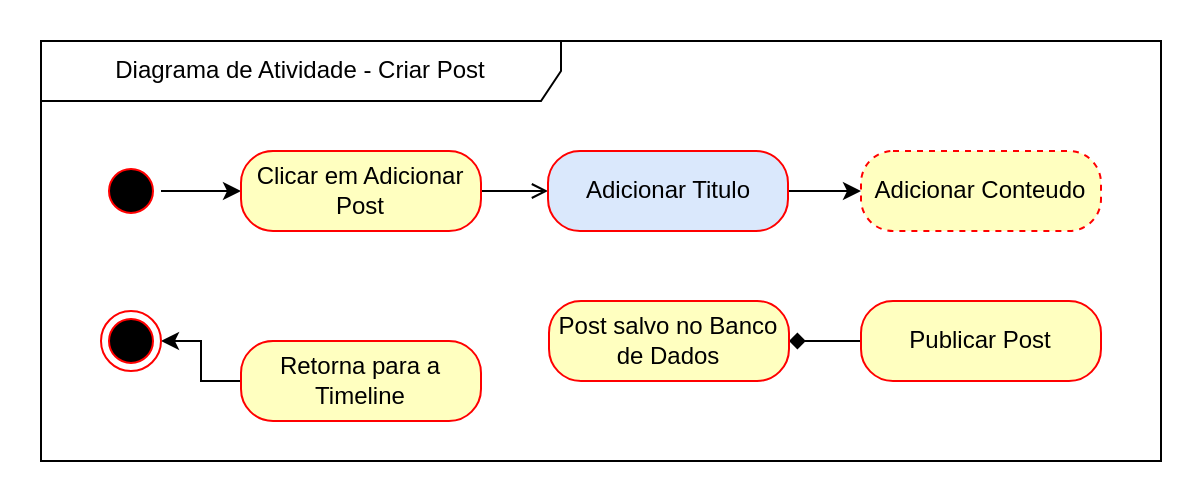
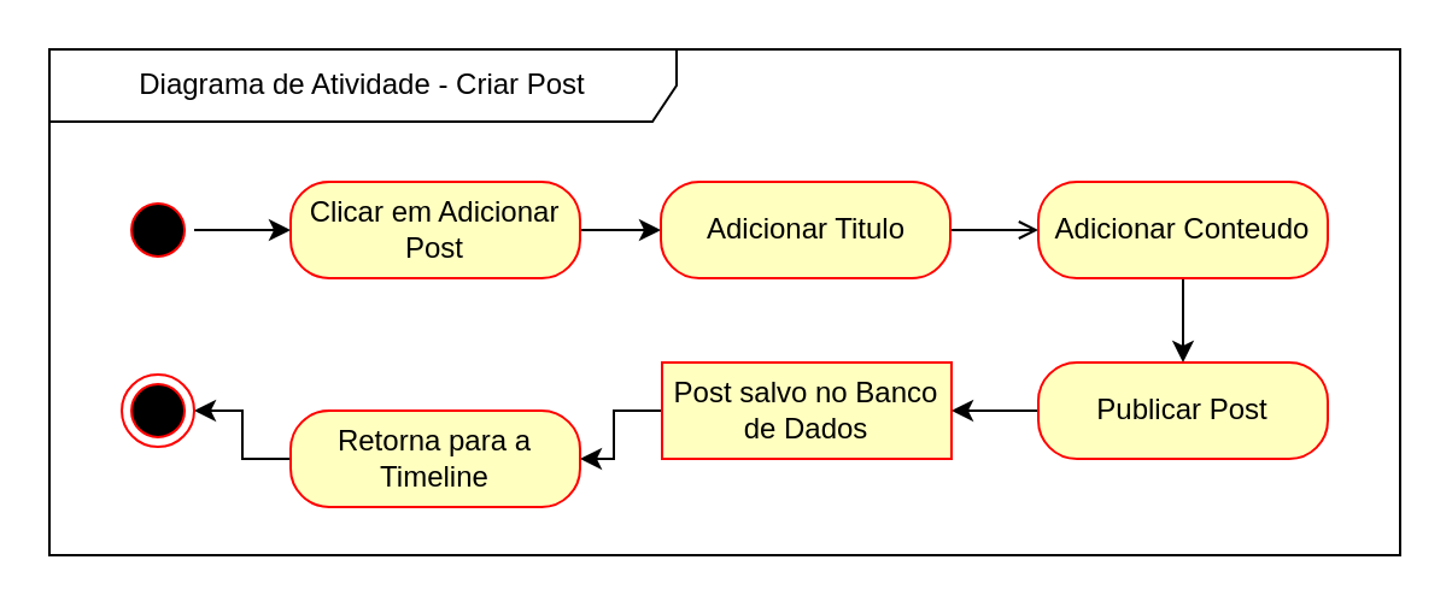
  <mxCell id="0" />
  <mxCell id="1" parent="0" />
  <mxCell id="2" value="Diagrama de Atividade - Criar Post" style="shape=umlFrame;whiteSpace=wrap;html=1;pointerEvents=0;width=260;height=30;" parent="1" vertex="1"><mxGeometry x="20" y="20" width="560" height="210" as="geometry" /></mxCell>
  <mxCell id="3" value="" style="edgeStyle=orthogonalEdgeStyle;rounded=0;orthogonalLoop=1;jettySize=auto;html=1;" edge="1" parent="1" source="4" target="6"><mxGeometry relative="1" as="geometry" /></mxCell>
  <mxCell id="4" value="" style="ellipse;html=1;shape=startState;fillColor=#000000;strokeColor=#ff0000;" parent="1" vertex="1"><mxGeometry x="50" y="80" width="30" height="30" as="geometry" /></mxCell>
- <mxCell id="5" value="" style="edgeStyle=orthogonalEdgeStyle;rounded=0;orthogonalLoop=1;jettySize=auto;html=1;endArrow=open;" edge="1" parent="1" source="6" target="8"><mxGeometry relative="1" as="geometry" /></mxCell>
+ <mxCell id="5" value="" style="edgeStyle=orthogonalEdgeStyle;rounded=0;orthogonalLoop=1;jettySize=auto;html=1;" edge="1" parent="1" source="6" target="8"><mxGeometry relative="1" as="geometry" /></mxCell>
  <mxCell id="6" value="Clicar em Adicionar Post" style="rounded=1;whiteSpace=wrap;html=1;arcSize=40;fontColor=#000000;fillColor=#ffffc0;strokeColor=#ff0000;" vertex="1" parent="1"><mxGeometry x="120" y="75" width="120" height="40" as="geometry" /></mxCell>
- <mxCell id="7" value="" style="edgeStyle=orthogonalEdgeStyle;rounded=0;orthogonalLoop=1;jettySize=auto;html=1;" edge="1" parent="1" source="8" target="10"><mxGeometry relative="1" as="geometry" /></mxCell>
- <mxCell id="8" value="Adicionar Titulo" style="rounded=1;whiteSpace=wrap;html=1;arcSize=40;fontColor=#000000;fillColor=#dae8fc;strokeColor=#ff0000;" vertex="1" parent="1"><mxGeometry x="273.5" y="75" width="120" height="40" as="geometry" /></mxCell>
- <mxCell id="10" value="Adicionar Conteudo" style="rounded=1;whiteSpace=wrap;html=1;arcSize=40;fontColor=#000000;fillColor=#ffffc0;strokeColor=#ff0000;dashed=1;" vertex="1" parent="1"><mxGeometry x="430" y="75" width="120" height="40" as="geometry" /></mxCell>
- <mxCell id="11" value="" style="edgeStyle=orthogonalEdgeStyle;rounded=0;orthogonalLoop=1;jettySize=auto;html=1;endArrow=diamond;" edge="1" parent="1" source="12" target="14"><mxGeometry relative="1" as="geometry" /></mxCell>
+ <mxCell id="7" value="" style="edgeStyle=orthogonalEdgeStyle;rounded=0;orthogonalLoop=1;jettySize=auto;html=1;endArrow=open;" edge="1" parent="1" source="8" target="10"><mxGeometry relative="1" as="geometry" /></mxCell>
+ <mxCell id="8" value="Adicionar Titulo" style="rounded=1;whiteSpace=wrap;html=1;arcSize=40;fontColor=#000000;fillColor=#ffffc0;strokeColor=#ff0000;" vertex="1" parent="1"><mxGeometry x="273.5" y="75" width="120" height="40" as="geometry" /></mxCell>
+ <mxCell id="9" value="" style="edgeStyle=orthogonalEdgeStyle;rounded=0;orthogonalLoop=1;jettySize=auto;html=1;" edge="1" parent="1" source="10" target="12"><mxGeometry relative="1" as="geometry" /></mxCell>
+ <mxCell id="10" value="Adicionar Conteudo" style="rounded=1;whiteSpace=wrap;html=1;arcSize=40;fontColor=#000000;fillColor=#ffffc0;strokeColor=#ff0000;" vertex="1" parent="1"><mxGeometry x="430" y="75" width="120" height="40" as="geometry" /></mxCell>
+ <mxCell id="11" value="" style="edgeStyle=orthogonalEdgeStyle;rounded=0;orthogonalLoop=1;jettySize=auto;html=1;" edge="1" parent="1" source="12" target="14"><mxGeometry relative="1" as="geometry" /></mxCell>
  <mxCell id="12" value="Publicar Post" style="rounded=1;whiteSpace=wrap;html=1;arcSize=40;fontColor=#000000;fillColor=#ffffc0;strokeColor=#ff0000;" vertex="1" parent="1"><mxGeometry x="430" y="150" width="120" height="40" as="geometry" /></mxCell>
- <mxCell id="14" value="Post salvo no Banco de Dados" style="rounded=1;whiteSpace=wrap;html=1;arcSize=40;fontColor=#000000;fillColor=#ffffc0;strokeColor=#ff0000;" vertex="1" parent="1"><mxGeometry x="274" y="150" width="120" height="40" as="geometry" /></mxCell>
+ <mxCell id="13" value="" style="edgeStyle=orthogonalEdgeStyle;rounded=0;orthogonalLoop=1;jettySize=auto;html=1;" edge="1" parent="1" source="14" target="16"><mxGeometry relative="1" as="geometry" /></mxCell>
+ <mxCell id="14" value="Post salvo no Banco de Dados" style="whiteSpace=wrap;html=1;arcSize=40;fontColor=#000000;fillColor=#ffffc0;strokeColor=#ff0000;rounded=0;" vertex="1" parent="1"><mxGeometry x="274" y="150" width="120" height="40" as="geometry" /></mxCell>
  <mxCell id="15" value="" style="edgeStyle=orthogonalEdgeStyle;rounded=0;orthogonalLoop=1;jettySize=auto;html=1;" edge="1" parent="1" source="16" target="17"><mxGeometry relative="1" as="geometry" /></mxCell>
  <mxCell id="16" value="Retorna para a Timeline" style="rounded=1;whiteSpace=wrap;html=1;arcSize=40;fontColor=#000000;fillColor=#ffffc0;strokeColor=#ff0000;" vertex="1" parent="1"><mxGeometry x="120" y="170" width="120" height="40" as="geometry" /></mxCell>
  <mxCell id="17" value="" style="ellipse;html=1;shape=endState;fillColor=#000000;strokeColor=#ff0000;" vertex="1" parent="1"><mxGeometry x="50" y="155" width="30" height="30" as="geometry" /></mxCell>
